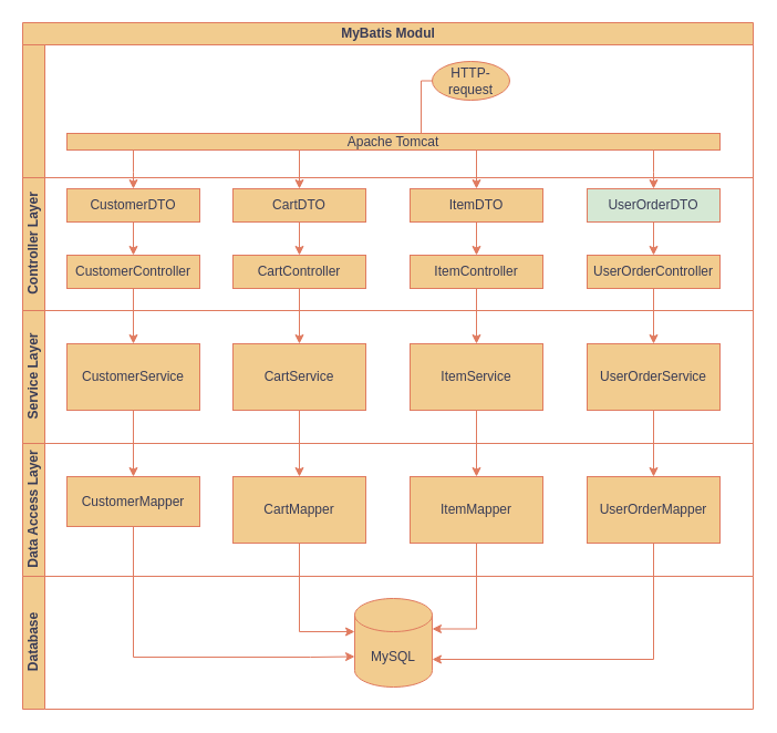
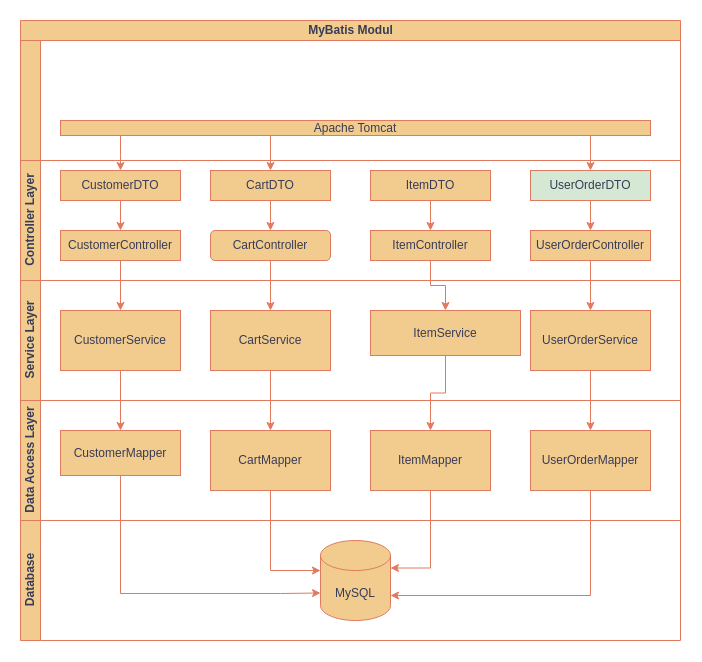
  <mxCell id="0" />
  <mxCell id="1" parent="0" />
  <mxCell id="2" value="MyBatis Modul" style="swimlane;childLayout=stackLayout;resizeParent=1;resizeParentMax=0;horizontal=1;startSize=20;horizontalStack=0;html=1;labelBackgroundColor=none;fillColor=#F2CC8F;strokeColor=#E07A5F;fontColor=#393C56;" parent="1" vertex="1"><mxGeometry x="20" y="20" width="660" height="380" as="geometry" /></mxCell>
  <mxCell id="3" value="" style="swimlane;startSize=20;horizontal=0;html=1;align=center;labelBackgroundColor=none;fillColor=#F2CC8F;strokeColor=#E07A5F;fontColor=#393C56;" parent="2" vertex="1"><mxGeometry y="20" width="660" height="240" as="geometry" /></mxCell>
- <mxCell id="4" value="" style="edgeStyle=orthogonalEdgeStyle;rounded=0;orthogonalLoop=1;jettySize=auto;html=1;labelBackgroundColor=none;strokeColor=#E07A5F;fontColor=default;" parent="3" source="5" target="19" edge="1"><mxGeometry relative="1" as="geometry"><Array as="points"><mxPoint x="360" y="90" /><mxPoint x="410" y="90" /></Array></mxGeometry></mxCell>
- <mxCell id="5" value="HTTP-request" style="ellipse;whiteSpace=wrap;html=1;labelBackgroundColor=none;fillColor=#F2CC8F;strokeColor=#E07A5F;fontColor=#393C56;" parent="3" vertex="1"><mxGeometry x="370" y="15" width="70" height="35" as="geometry" /></mxCell>
  <mxCell id="6" value="Apache Tomcat" style="rounded=0;whiteSpace=wrap;html=1;labelBackgroundColor=none;fillColor=#F2CC8F;strokeColor=#E07A5F;fontColor=#393C56;" parent="3" vertex="1"><mxGeometry x="40" y="80" width="590" height="15" as="geometry" /></mxCell>
  <mxCell id="7" value="" style="endArrow=classic;html=1;rounded=0;labelBackgroundColor=none;strokeColor=#E07A5F;fontColor=default;" parent="3" target="17" edge="1"><mxGeometry width="50" height="50" relative="1" as="geometry"><mxPoint x="570" y="95" as="sourcePoint" /><mxPoint x="570" y="125" as="targetPoint" /><Array as="points"><mxPoint x="570" y="115" /></Array></mxGeometry></mxCell>
  <mxCell id="8" value="" style="endArrow=classic;html=1;rounded=0;labelBackgroundColor=none;strokeColor=#E07A5F;fontColor=default;" parent="3" target="15" edge="1"><mxGeometry width="50" height="50" relative="1" as="geometry"><mxPoint x="100" y="95" as="sourcePoint" /><mxPoint x="100" y="125" as="targetPoint" /><Array as="points"><mxPoint x="100" y="115" /></Array></mxGeometry></mxCell>
  <mxCell id="9" value="Controller Layer" style="swimlane;startSize=20;horizontal=0;html=1;labelBackgroundColor=none;fillColor=#F2CC8F;strokeColor=#E07A5F;fontColor=#393C56;" parent="3" vertex="1"><mxGeometry y="120" width="660" height="120" as="geometry" /></mxCell>
  <mxCell id="10" value="CustomerController" style="rounded=0;whiteSpace=wrap;html=1;labelBackgroundColor=none;fillColor=#F2CC8F;strokeColor=#E07A5F;fontColor=#393C56;" parent="9" vertex="1"><mxGeometry x="40" y="70" width="120" height="30" as="geometry" /></mxCell>
- <mxCell id="11" value="CartController" style="rounded=0;whiteSpace=wrap;html=1;labelBackgroundColor=none;fillColor=#F2CC8F;strokeColor=#E07A5F;fontColor=#393C56;" parent="9" vertex="1"><mxGeometry x="190" y="70" width="120" height="30" as="geometry" /></mxCell>
+ <mxCell id="11" value="CartController" style="whiteSpace=wrap;html=1;labelBackgroundColor=none;fillColor=#F2CC8F;strokeColor=#E07A5F;fontColor=#393C56;rounded=1;" parent="9" vertex="1"><mxGeometry x="190" y="70" width="120" height="30" as="geometry" /></mxCell>
  <mxCell id="12" value="UserOrderController" style="rounded=0;whiteSpace=wrap;html=1;labelBackgroundColor=none;fillColor=#F2CC8F;strokeColor=#E07A5F;fontColor=#393C56;" parent="9" vertex="1"><mxGeometry x="510" y="70" width="120" height="30" as="geometry" /></mxCell>
  <mxCell id="13" value="ItemController" style="rounded=0;whiteSpace=wrap;html=1;labelBackgroundColor=none;fillColor=#F2CC8F;strokeColor=#E07A5F;fontColor=#393C56;" parent="9" vertex="1"><mxGeometry x="350" y="70" width="120" height="30" as="geometry" /></mxCell>
  <mxCell id="14" style="edgeStyle=orthogonalEdgeStyle;rounded=0;orthogonalLoop=1;jettySize=auto;html=1;entryX=0.5;entryY=0;entryDx=0;entryDy=0;labelBackgroundColor=none;strokeColor=#E07A5F;fontColor=default;" parent="9" source="15" target="10" edge="1"><mxGeometry relative="1" as="geometry" /></mxCell>
  <mxCell id="15" value="CustomerDTO" style="rounded=0;whiteSpace=wrap;html=1;labelBackgroundColor=none;fillColor=#F2CC8F;strokeColor=#E07A5F;fontColor=#393C56;" parent="9" vertex="1"><mxGeometry x="40" y="10" width="120" height="30" as="geometry" /></mxCell>
  <mxCell id="16" style="edgeStyle=orthogonalEdgeStyle;rounded=0;orthogonalLoop=1;jettySize=auto;html=1;entryX=0.5;entryY=0;entryDx=0;entryDy=0;labelBackgroundColor=none;strokeColor=#E07A5F;fontColor=default;" parent="9" source="17" target="12" edge="1"><mxGeometry relative="1" as="geometry" /></mxCell>
  <mxCell id="17" value="UserOrderDTO" style="rounded=0;whiteSpace=wrap;html=1;labelBackgroundColor=none;fillColor=#d5e8d4;strokeColor=#E07A5F;fontColor=#393C56;" parent="9" vertex="1"><mxGeometry x="510" y="10" width="120" height="30" as="geometry" /></mxCell>
  <mxCell id="18" style="edgeStyle=orthogonalEdgeStyle;rounded=0;orthogonalLoop=1;jettySize=auto;html=1;entryX=0.5;entryY=0;entryDx=0;entryDy=0;labelBackgroundColor=none;strokeColor=#E07A5F;fontColor=default;" parent="9" source="19" target="13" edge="1"><mxGeometry relative="1" as="geometry" /></mxCell>
  <mxCell id="19" value="ItemDTO" style="rounded=0;whiteSpace=wrap;html=1;labelBackgroundColor=none;fillColor=#F2CC8F;strokeColor=#E07A5F;fontColor=#393C56;" parent="9" vertex="1"><mxGeometry x="350" y="10" width="120" height="30" as="geometry" /></mxCell>
  <mxCell id="20" style="edgeStyle=orthogonalEdgeStyle;rounded=0;orthogonalLoop=1;jettySize=auto;html=1;entryX=0.5;entryY=0;entryDx=0;entryDy=0;labelBackgroundColor=none;strokeColor=#E07A5F;fontColor=default;" parent="9" source="21" target="11" edge="1"><mxGeometry relative="1" as="geometry" /></mxCell>
  <mxCell id="21" value="CartDTO" style="rounded=0;whiteSpace=wrap;html=1;labelBackgroundColor=none;fillColor=#F2CC8F;strokeColor=#E07A5F;fontColor=#393C56;" parent="9" vertex="1"><mxGeometry x="190" y="10" width="120" height="30" as="geometry" /></mxCell>
  <mxCell id="22" value="" style="endArrow=classic;html=1;rounded=0;entryX=0.5;entryY=0;entryDx=0;entryDy=0;labelBackgroundColor=none;strokeColor=#E07A5F;fontColor=default;" parent="3" target="21" edge="1"><mxGeometry width="50" height="50" relative="1" as="geometry"><mxPoint x="250" y="95" as="sourcePoint" /><mxPoint x="250" y="125" as="targetPoint" /></mxGeometry></mxCell>
  <mxCell id="23" value="Service Layer" style="swimlane;startSize=20;horizontal=0;html=1;labelBackgroundColor=none;fillColor=#F2CC8F;strokeColor=#E07A5F;fontColor=#393C56;" parent="2" vertex="1"><mxGeometry y="260" width="660" height="120" as="geometry" /></mxCell>
  <mxCell id="24" value="CustomerService" style="rounded=0;whiteSpace=wrap;html=1;labelBackgroundColor=none;fillColor=#F2CC8F;strokeColor=#E07A5F;fontColor=#393C56;" parent="23" vertex="1"><mxGeometry x="40" y="30" width="120" height="60" as="geometry" /></mxCell>
  <mxCell id="25" value="UserOrderService" style="rounded=0;whiteSpace=wrap;html=1;labelBackgroundColor=none;fillColor=#F2CC8F;strokeColor=#E07A5F;fontColor=#393C56;" parent="23" vertex="1"><mxGeometry x="510" y="30" width="120" height="60" as="geometry" /></mxCell>
- <mxCell id="26" value="ItemService" style="rounded=0;whiteSpace=wrap;html=1;labelBackgroundColor=none;fillColor=#F2CC8F;strokeColor=#E07A5F;fontColor=#393C56;" parent="23" vertex="1"><mxGeometry x="350" y="30" width="120" height="60" as="geometry" /></mxCell>
+ <mxCell id="26" value="ItemService" style="rounded=0;whiteSpace=wrap;html=1;labelBackgroundColor=none;fillColor=#F2CC8F;strokeColor=#E07A5F;fontColor=#393C56;" parent="23" vertex="1"><mxGeometry x="350" y="30" width="150" height="45" as="geometry" /></mxCell>
  <mxCell id="27" value="CartService" style="rounded=0;whiteSpace=wrap;html=1;labelBackgroundColor=none;fillColor=#F2CC8F;strokeColor=#E07A5F;fontColor=#393C56;" parent="23" vertex="1"><mxGeometry x="190" y="30" width="120" height="60" as="geometry" /></mxCell>
  <mxCell id="28" value="" style="edgeStyle=orthogonalEdgeStyle;rounded=0;orthogonalLoop=1;jettySize=auto;html=1;labelBackgroundColor=none;strokeColor=#E07A5F;fontColor=default;" parent="2" source="10" target="24" edge="1"><mxGeometry relative="1" as="geometry" /></mxCell>
  <mxCell id="29" value="" style="edgeStyle=orthogonalEdgeStyle;rounded=0;orthogonalLoop=1;jettySize=auto;html=1;labelBackgroundColor=none;strokeColor=#E07A5F;fontColor=default;" parent="2" source="11" target="27" edge="1"><mxGeometry relative="1" as="geometry" /></mxCell>
  <mxCell id="30" value="" style="edgeStyle=orthogonalEdgeStyle;rounded=0;orthogonalLoop=1;jettySize=auto;html=1;labelBackgroundColor=none;strokeColor=#E07A5F;fontColor=default;" parent="2" source="13" target="26" edge="1"><mxGeometry relative="1" as="geometry" /></mxCell>
  <mxCell id="31" value="" style="edgeStyle=orthogonalEdgeStyle;rounded=0;orthogonalLoop=1;jettySize=auto;html=1;labelBackgroundColor=none;strokeColor=#E07A5F;fontColor=default;" parent="2" source="12" target="25" edge="1"><mxGeometry relative="1" as="geometry" /></mxCell>
  <mxCell id="32" value="Data Access Layer" style="swimlane;startSize=20;horizontal=0;html=1;labelBackgroundColor=none;fillColor=#F2CC8F;strokeColor=#E07A5F;fontColor=#393C56;" parent="1" vertex="1"><mxGeometry x="20" y="400" width="660" height="120" as="geometry" /></mxCell>
  <mxCell id="33" value="CartMapper" style="rounded=0;whiteSpace=wrap;html=1;labelBackgroundColor=none;fillColor=#F2CC8F;strokeColor=#E07A5F;fontColor=#393C56;" parent="32" vertex="1"><mxGeometry x="190" y="30" width="120" height="60" as="geometry" /></mxCell>
  <mxCell id="34" value="CustomerMapper" style="rounded=0;whiteSpace=wrap;html=1;labelBackgroundColor=none;fillColor=#F2CC8F;strokeColor=#E07A5F;fontColor=#393C56;" parent="32" vertex="1"><mxGeometry x="40" y="30" width="120" height="45" as="geometry" /></mxCell>
  <mxCell id="35" value="ItemMapper" style="rounded=0;whiteSpace=wrap;html=1;labelBackgroundColor=none;fillColor=#F2CC8F;strokeColor=#E07A5F;fontColor=#393C56;" parent="32" vertex="1"><mxGeometry x="350" y="30" width="120" height="60" as="geometry" /></mxCell>
  <mxCell id="36" value="UserOrderMapper" style="rounded=0;whiteSpace=wrap;html=1;labelBackgroundColor=none;fillColor=#F2CC8F;strokeColor=#E07A5F;fontColor=#393C56;" parent="32" vertex="1"><mxGeometry x="510" y="30" width="120" height="60" as="geometry" /></mxCell>
  <mxCell id="37" value="Database" style="swimlane;startSize=20;horizontal=0;html=1;labelBackgroundColor=none;fillColor=#F2CC8F;strokeColor=#E07A5F;fontColor=#393C56;" parent="1" vertex="1"><mxGeometry x="20" y="520" width="660" height="120" as="geometry" /></mxCell>
  <mxCell id="38" value="MySQL" style="shape=cylinder3;whiteSpace=wrap;html=1;boundedLbl=1;backgroundOutline=1;size=15;labelBackgroundColor=none;fillColor=#F2CC8F;strokeColor=#E07A5F;fontColor=#393C56;" parent="37" vertex="1"><mxGeometry x="300" y="20" width="70" height="80" as="geometry" /></mxCell>
  <mxCell id="39" style="edgeStyle=orthogonalEdgeStyle;rounded=0;orthogonalLoop=1;jettySize=auto;html=1;entryX=1;entryY=1;entryDx=0;entryDy=-15;entryPerimeter=0;exitX=0.5;exitY=1;exitDx=0;exitDy=0;labelBackgroundColor=none;strokeColor=#E07A5F;fontColor=default;" parent="37" source="36" edge="1"><mxGeometry relative="1" as="geometry"><mxPoint x="570" y="-20" as="sourcePoint" /><mxPoint x="370" y="75" as="targetPoint" /><Array as="points"><mxPoint x="570" y="75" /></Array></mxGeometry></mxCell>
  <mxCell id="40" value="" style="edgeStyle=orthogonalEdgeStyle;rounded=0;orthogonalLoop=1;jettySize=auto;html=1;labelBackgroundColor=none;strokeColor=#E07A5F;fontColor=default;" parent="1" source="33" target="38" edge="1"><mxGeometry relative="1" as="geometry"><Array as="points"><mxPoint x="270" y="570" /></Array></mxGeometry></mxCell>
  <mxCell id="41" style="edgeStyle=orthogonalEdgeStyle;rounded=0;orthogonalLoop=1;jettySize=auto;html=1;entryX=0;entryY=0;entryDx=0;entryDy=52.5;entryPerimeter=0;labelBackgroundColor=none;strokeColor=#E07A5F;fontColor=default;" parent="1" source="34" target="38" edge="1"><mxGeometry relative="1" as="geometry"><Array as="points"><mxPoint x="120" y="593" /><mxPoint x="280" y="593" /></Array></mxGeometry></mxCell>
  <mxCell id="42" style="edgeStyle=orthogonalEdgeStyle;rounded=0;orthogonalLoop=1;jettySize=auto;html=1;entryX=1;entryY=0;entryDx=0;entryDy=27.5;entryPerimeter=0;labelBackgroundColor=none;strokeColor=#E07A5F;fontColor=default;" parent="1" source="35" target="38" edge="1"><mxGeometry relative="1" as="geometry" /></mxCell>
  <mxCell id="43" value="" style="edgeStyle=orthogonalEdgeStyle;rounded=0;orthogonalLoop=1;jettySize=auto;html=1;labelBackgroundColor=none;strokeColor=#E07A5F;fontColor=default;" parent="1" source="24" target="34" edge="1"><mxGeometry relative="1" as="geometry" /></mxCell>
  <mxCell id="44" value="" style="edgeStyle=orthogonalEdgeStyle;rounded=0;orthogonalLoop=1;jettySize=auto;html=1;labelBackgroundColor=none;strokeColor=#E07A5F;fontColor=default;" parent="1" source="27" target="33" edge="1"><mxGeometry relative="1" as="geometry" /></mxCell>
  <mxCell id="45" value="" style="edgeStyle=orthogonalEdgeStyle;rounded=0;orthogonalLoop=1;jettySize=auto;html=1;labelBackgroundColor=none;strokeColor=#E07A5F;fontColor=default;" parent="1" source="26" target="35" edge="1"><mxGeometry relative="1" as="geometry" /></mxCell>
  <mxCell id="46" value="" style="edgeStyle=orthogonalEdgeStyle;rounded=0;orthogonalLoop=1;jettySize=auto;html=1;labelBackgroundColor=none;strokeColor=#E07A5F;fontColor=default;" parent="1" source="25" target="36" edge="1"><mxGeometry relative="1" as="geometry" /></mxCell>
